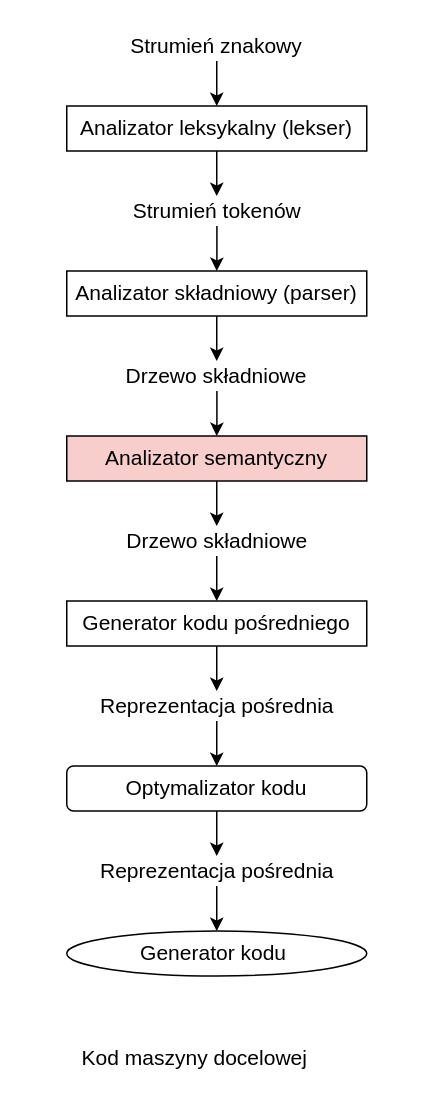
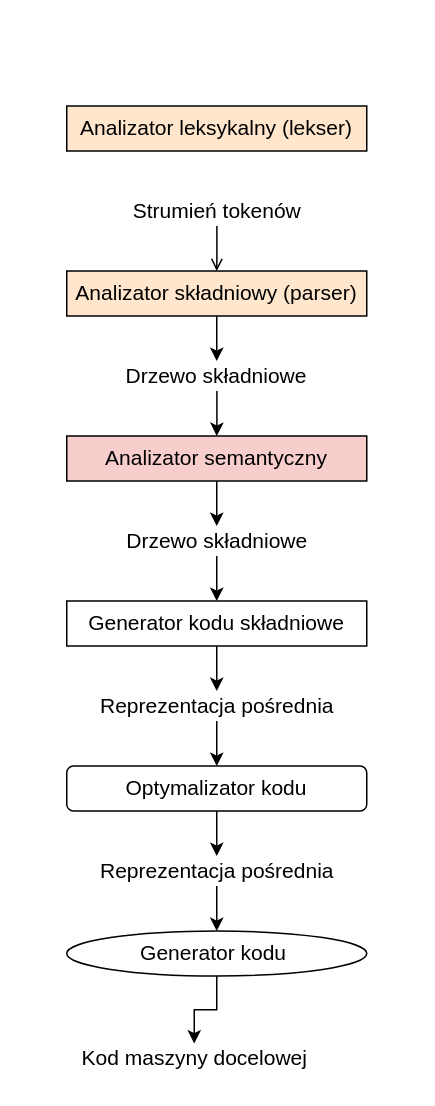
  <mxCell id="0" />
  <mxCell id="1" parent="0" />
- <mxCell id="2" style="edgeStyle=orthogonalEdgeStyle;rounded=0;orthogonalLoop=1;jettySize=auto;html=1;entryX=0.5;entryY=0;entryDx=0;entryDy=0;fontSize=14;" edge="1" parent="1" source="3" target="5"><mxGeometry relative="1" as="geometry" /></mxCell>
- <mxCell id="3" value="Strumień znakowy" style="text;html=1;strokeColor=none;fillColor=none;align=center;verticalAlign=middle;whiteSpace=wrap;rounded=0;fontSize=14;" vertex="1" parent="1"><mxGeometry x="79" y="20" width="130" height="20" as="geometry" /></mxCell>
- <mxCell id="4" style="edgeStyle=orthogonalEdgeStyle;rounded=0;orthogonalLoop=1;jettySize=auto;html=1;entryX=0.5;entryY=0;entryDx=0;entryDy=0;fontSize=14;" edge="1" parent="1" source="5" target="7"><mxGeometry relative="1" as="geometry" /></mxCell>
- <mxCell id="5" value="Analizator leksykalny (lekser)" style="rounded=0;whiteSpace=wrap;html=1;fontSize=14;" vertex="1" parent="1"><mxGeometry x="44" y="70" width="200" height="30" as="geometry" /></mxCell>
- <mxCell id="6" style="edgeStyle=orthogonalEdgeStyle;rounded=0;orthogonalLoop=1;jettySize=auto;html=1;entryX=0.5;entryY=0;entryDx=0;entryDy=0;fontSize=14;" edge="1" parent="1" source="7" target="9"><mxGeometry relative="1" as="geometry" /></mxCell>
+ <mxCell id="5" value="Analizator leksykalny (lekser)" style="rounded=0;whiteSpace=wrap;html=1;fontSize=14;fillColor=#ffe6cc;" vertex="1" parent="1"><mxGeometry x="44" y="70" width="200" height="30" as="geometry" /></mxCell>
+ <mxCell id="6" style="edgeStyle=orthogonalEdgeStyle;rounded=0;orthogonalLoop=1;jettySize=auto;html=1;entryX=0.5;entryY=0;entryDx=0;entryDy=0;fontSize=14;endArrow=open;" edge="1" parent="1" source="7" target="9"><mxGeometry relative="1" as="geometry" /></mxCell>
  <mxCell id="7" value="Strumień tokenów" style="text;html=1;strokeColor=none;fillColor=none;align=center;verticalAlign=middle;whiteSpace=wrap;rounded=0;fontSize=14;" vertex="1" parent="1"><mxGeometry x="32.75" y="130" width="222.5" height="20" as="geometry" /></mxCell>
  <mxCell id="8" style="edgeStyle=orthogonalEdgeStyle;rounded=0;orthogonalLoop=1;jettySize=auto;html=1;entryX=0.5;entryY=0;entryDx=0;entryDy=0;fontSize=14;" edge="1" parent="1" source="9" target="11"><mxGeometry relative="1" as="geometry" /></mxCell>
- <mxCell id="9" value="Analizator składniowy (parser)" style="rounded=0;whiteSpace=wrap;html=1;fontSize=14;" vertex="1" parent="1"><mxGeometry x="44" y="180" width="200" height="30" as="geometry" /></mxCell>
+ <mxCell id="9" value="Analizator składniowy (parser)" style="rounded=0;whiteSpace=wrap;html=1;fontSize=14;fillColor=#ffe6cc;" vertex="1" parent="1"><mxGeometry x="44" y="180" width="200" height="30" as="geometry" /></mxCell>
  <mxCell id="10" style="edgeStyle=orthogonalEdgeStyle;rounded=0;orthogonalLoop=1;jettySize=auto;html=1;entryX=0.5;entryY=0;entryDx=0;entryDy=0;fontSize=14;" edge="1" parent="1" source="11" target="13"><mxGeometry relative="1" as="geometry" /></mxCell>
  <mxCell id="11" value="Drzewo składniowe" style="text;html=1;strokeColor=none;fillColor=none;align=center;verticalAlign=middle;whiteSpace=wrap;rounded=0;fontSize=14;" vertex="1" parent="1"><mxGeometry x="20.25" y="240" width="247.5" height="20" as="geometry" /></mxCell>
  <mxCell id="12" style="edgeStyle=orthogonalEdgeStyle;rounded=0;orthogonalLoop=1;jettySize=auto;html=1;entryX=0.5;entryY=0;entryDx=0;entryDy=0;fontSize=14;" edge="1" parent="1" source="13" target="15"><mxGeometry relative="1" as="geometry" /></mxCell>
  <mxCell id="13" value="Analizator semantyczny" style="rounded=0;whiteSpace=wrap;html=1;fontSize=14;fillColor=#f8cecc;" vertex="1" parent="1"><mxGeometry x="44" y="290" width="200" height="30" as="geometry" /></mxCell>
  <mxCell id="14" style="edgeStyle=orthogonalEdgeStyle;rounded=0;orthogonalLoop=1;jettySize=auto;html=1;entryX=0.5;entryY=0;entryDx=0;entryDy=0;fontSize=14;" edge="1" parent="1" source="15" target="17"><mxGeometry relative="1" as="geometry" /></mxCell>
  <mxCell id="15" value="Drzewo składniowe" style="text;html=1;strokeColor=none;fillColor=none;align=center;verticalAlign=middle;whiteSpace=wrap;rounded=0;fontSize=14;" vertex="1" parent="1"><mxGeometry x="46.5" y="350" width="195" height="20" as="geometry" /></mxCell>
  <mxCell id="16" style="edgeStyle=orthogonalEdgeStyle;rounded=0;orthogonalLoop=1;jettySize=auto;html=1;fontSize=14;" edge="1" parent="1" source="17" target="19"><mxGeometry relative="1" as="geometry" /></mxCell>
- <mxCell id="17" value="Generator kodu pośredniego" style="rounded=0;whiteSpace=wrap;html=1;fontSize=14;" vertex="1" parent="1"><mxGeometry x="44" y="400" width="200" height="30" as="geometry" /></mxCell>
+ <mxCell id="17" value="Generator kodu składniowe" style="rounded=0;whiteSpace=wrap;html=1;fontSize=14;" vertex="1" parent="1"><mxGeometry x="44" y="400" width="200" height="30" as="geometry" /></mxCell>
  <mxCell id="18" style="edgeStyle=orthogonalEdgeStyle;rounded=0;orthogonalLoop=1;jettySize=auto;html=1;entryX=0.5;entryY=0;entryDx=0;entryDy=0;fontSize=14;" edge="1" parent="1" source="19" target="21"><mxGeometry relative="1" as="geometry" /></mxCell>
  <mxCell id="19" value="Reprezentacja pośrednia" style="text;html=1;strokeColor=none;fillColor=none;align=center;verticalAlign=middle;whiteSpace=wrap;rounded=0;fontSize=14;" vertex="1" parent="1"><mxGeometry x="51.5" y="460" width="185" height="20" as="geometry" /></mxCell>
  <mxCell id="20" style="edgeStyle=orthogonalEdgeStyle;rounded=0;orthogonalLoop=1;jettySize=auto;html=1;entryX=0.5;entryY=0;entryDx=0;entryDy=0;fontSize=14;" edge="1" parent="1" source="21" target="23"><mxGeometry relative="1" as="geometry" /></mxCell>
  <mxCell id="21" value="Optymalizator kodu" style="whiteSpace=wrap;html=1;fontSize=14;rounded=1;" vertex="1" parent="1"><mxGeometry x="44" y="510" width="200" height="30" as="geometry" /></mxCell>
  <mxCell id="22" style="edgeStyle=orthogonalEdgeStyle;rounded=0;orthogonalLoop=1;jettySize=auto;html=1;entryX=0.5;entryY=0;entryDx=0;entryDy=0;fontSize=14;" edge="1" parent="1" source="23" target="25"><mxGeometry relative="1" as="geometry" /></mxCell>
  <mxCell id="23" value="Reprezentacja pośrednia" style="text;html=1;strokeColor=none;fillColor=none;align=center;verticalAlign=middle;whiteSpace=wrap;rounded=0;fontSize=14;" vertex="1" parent="1"><mxGeometry x="46.5" y="570" width="195" height="20" as="geometry" /></mxCell>
+ <mxCell id="24" style="edgeStyle=orthogonalEdgeStyle;rounded=0;orthogonalLoop=1;jettySize=auto;html=1;fontSize=14;" edge="1" parent="1" source="25" target="26"><mxGeometry relative="1" as="geometry" /></mxCell>
  <mxCell id="25" value="Generator kodu&amp;nbsp;" style="ellipse;whiteSpace=wrap;html=1;fontSize=14;" vertex="1" parent="1"><mxGeometry x="44" y="620" width="200" height="30" as="geometry" /></mxCell>
  <mxCell id="26" value="Kod maszyny docelowej" style="text;html=1;strokeColor=none;fillColor=none;align=center;verticalAlign=middle;whiteSpace=wrap;rounded=0;fontSize=14;" vertex="1" parent="1"><mxGeometry x="36.5" y="695" width="185" height="20" as="geometry" /></mxCell>
